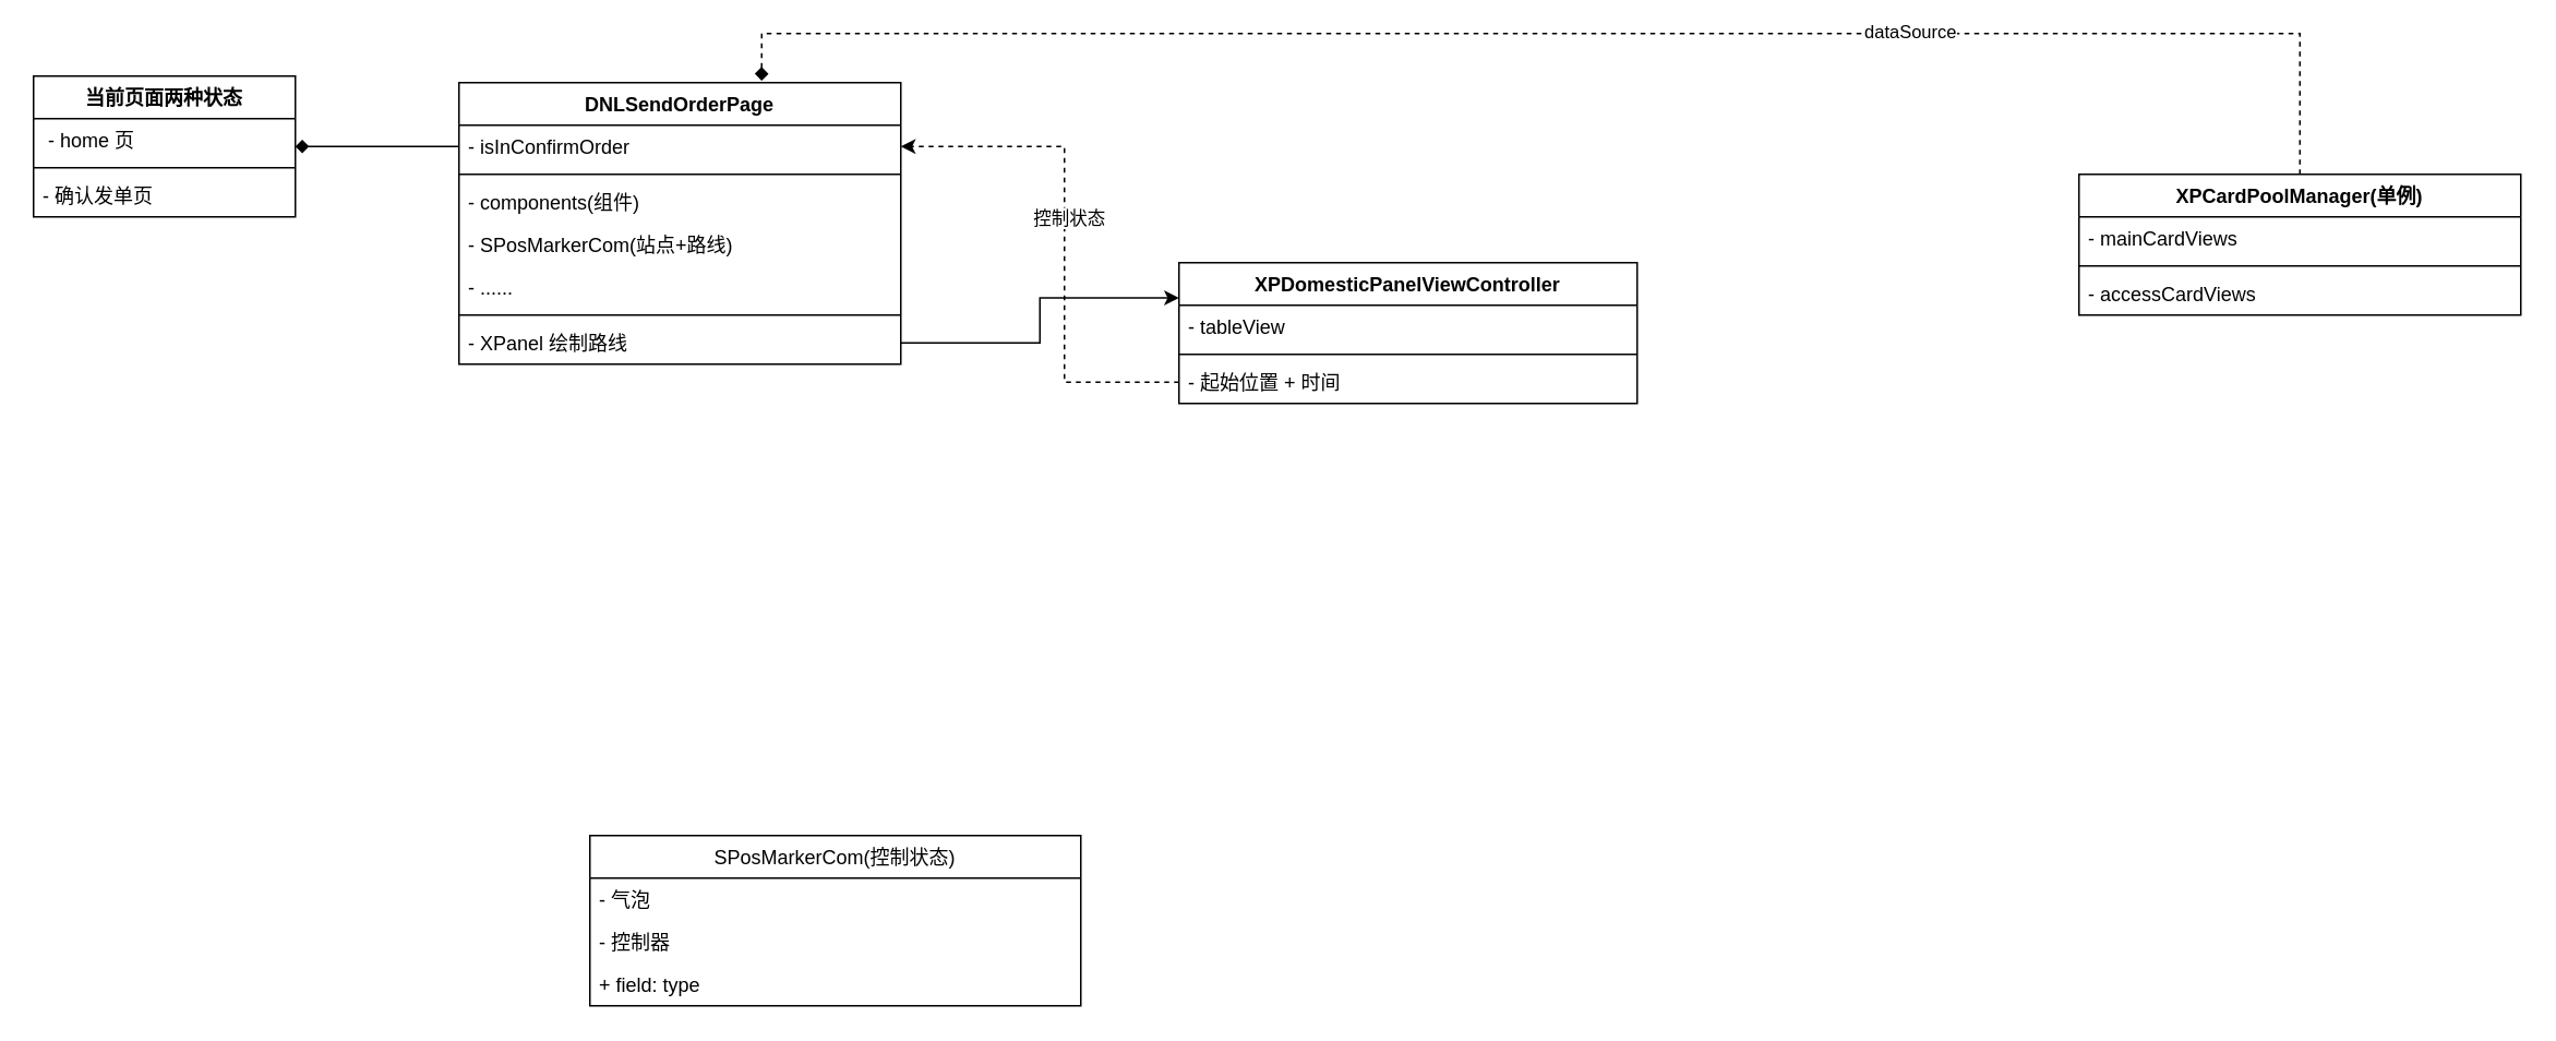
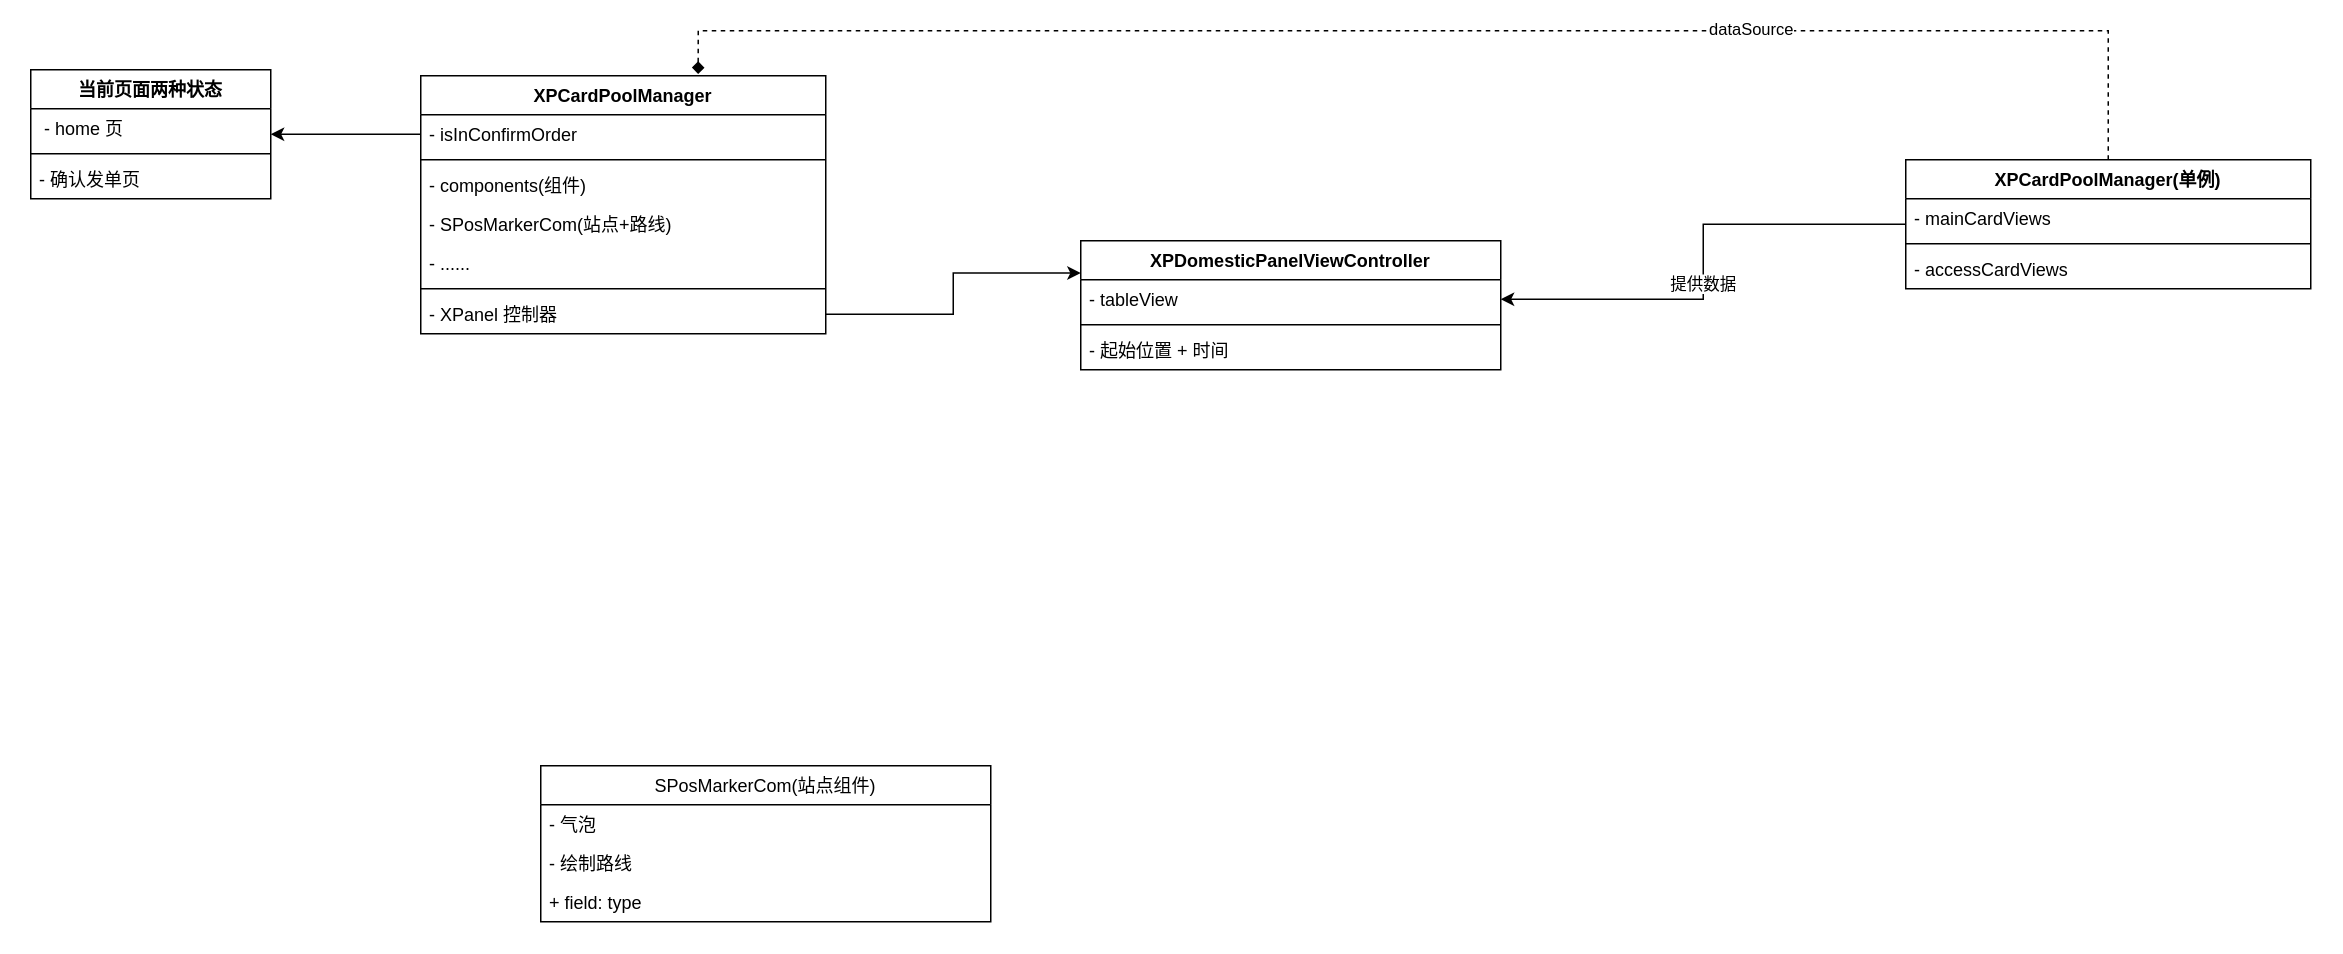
  <mxCell id="0" />
  <mxCell id="1" parent="0" />
- <mxCell id="2" value="DNLSendOrderPage" style="swimlane;fontStyle=1;align=center;verticalAlign=top;childLayout=stackLayout;horizontal=1;startSize=26;horizontalStack=0;resizeParent=1;resizeParentMax=0;resizeLast=0;collapsible=1;marginBottom=0;" vertex="1" parent="1"><mxGeometry x="280" y="50" width="270" height="172" as="geometry" /></mxCell>
+ <mxCell id="2" value="XPCardPoolManager" style="swimlane;fontStyle=1;align=center;verticalAlign=top;childLayout=stackLayout;horizontal=1;startSize=26;horizontalStack=0;resizeParent=1;resizeParentMax=0;resizeLast=0;collapsible=1;marginBottom=0;" vertex="1" parent="1"><mxGeometry x="280" y="50" width="270" height="172" as="geometry" /></mxCell>
  <mxCell id="3" value="- isInConfirmOrder" style="text;strokeColor=none;fillColor=none;align=left;verticalAlign=top;spacingLeft=4;spacingRight=4;overflow=hidden;rotatable=0;points=[[0,0.5],[1,0.5]];portConstraint=eastwest;" vertex="1" parent="2"><mxGeometry y="26" width="270" height="26" as="geometry" /></mxCell>
  <mxCell id="4" value="" style="line;strokeWidth=1;fillColor=none;align=left;verticalAlign=middle;spacingTop=-1;spacingLeft=3;spacingRight=3;rotatable=0;labelPosition=right;points=[];portConstraint=eastwest;" vertex="1" parent="2"><mxGeometry y="52" width="270" height="8" as="geometry" /></mxCell>
  <mxCell id="5" value="- components(组件)" style="text;strokeColor=none;fillColor=none;align=left;verticalAlign=top;spacingLeft=4;spacingRight=4;overflow=hidden;rotatable=0;points=[[0,0.5],[1,0.5]];portConstraint=eastwest;" vertex="1" parent="2"><mxGeometry y="60" width="270" height="26" as="geometry" /></mxCell>
  <mxCell id="6" value="- SPosMarkerCom(站点+路线)" style="text;strokeColor=none;fillColor=none;align=left;verticalAlign=top;spacingLeft=4;spacingRight=4;overflow=hidden;rotatable=0;points=[[0,0.5],[1,0.5]];portConstraint=eastwest;" vertex="1" parent="2"><mxGeometry y="86" width="270" height="26" as="geometry" /></mxCell>
  <mxCell id="7" value="- ......" style="text;strokeColor=none;fillColor=none;align=left;verticalAlign=top;spacingLeft=4;spacingRight=4;overflow=hidden;rotatable=0;points=[[0,0.5],[1,0.5]];portConstraint=eastwest;" vertex="1" parent="2"><mxGeometry y="112" width="270" height="26" as="geometry" /></mxCell>
  <mxCell id="8" value="" style="line;strokeWidth=1;fillColor=none;align=left;verticalAlign=middle;spacingTop=-1;spacingLeft=3;spacingRight=3;rotatable=0;labelPosition=right;points=[];portConstraint=eastwest;" vertex="1" parent="2"><mxGeometry y="138" width="270" height="8" as="geometry" /></mxCell>
- <mxCell id="9" value="- XPanel 绘制路线" style="text;strokeColor=none;fillColor=none;align=left;verticalAlign=top;spacingLeft=4;spacingRight=4;overflow=hidden;rotatable=0;points=[[0,0.5],[1,0.5]];portConstraint=eastwest;" vertex="1" parent="2"><mxGeometry y="146" width="270" height="26" as="geometry" /></mxCell>
+ <mxCell id="9" value="- XPanel 控制器" style="text;strokeColor=none;fillColor=none;align=left;verticalAlign=top;spacingLeft=4;spacingRight=4;overflow=hidden;rotatable=0;points=[[0,0.5],[1,0.5]];portConstraint=eastwest;" vertex="1" parent="2"><mxGeometry y="146" width="270" height="26" as="geometry" /></mxCell>
  <mxCell id="10" value="当前页面两种状态" style="swimlane;fontStyle=1;align=center;verticalAlign=top;childLayout=stackLayout;horizontal=1;startSize=26;horizontalStack=0;resizeParent=1;resizeParentMax=0;resizeLast=0;collapsible=1;marginBottom=0;" vertex="1" parent="1"><mxGeometry x="20" y="46" width="160" height="86" as="geometry" /></mxCell>
  <mxCell id="11" value=" - home 页" style="text;strokeColor=none;fillColor=none;align=left;verticalAlign=top;spacingLeft=4;spacingRight=4;overflow=hidden;rotatable=0;points=[[0,0.5],[1,0.5]];portConstraint=eastwest;" vertex="1" parent="10"><mxGeometry y="26" width="160" height="26" as="geometry" /></mxCell>
  <mxCell id="12" value="" style="line;strokeWidth=1;fillColor=none;align=left;verticalAlign=middle;spacingTop=-1;spacingLeft=3;spacingRight=3;rotatable=0;labelPosition=right;points=[];portConstraint=eastwest;" vertex="1" parent="10"><mxGeometry y="52" width="160" height="8" as="geometry" /></mxCell>
  <mxCell id="13" value="- 确认发单页" style="text;strokeColor=none;fillColor=none;align=left;verticalAlign=top;spacingLeft=4;spacingRight=4;overflow=hidden;rotatable=0;points=[[0,0.5],[1,0.5]];portConstraint=eastwest;" vertex="1" parent="10"><mxGeometry y="60" width="160" height="26" as="geometry" /></mxCell>
- <mxCell id="14" style="edgeStyle=orthogonalEdgeStyle;rounded=0;orthogonalLoop=1;jettySize=auto;html=1;exitX=0;exitY=0.5;exitDx=0;exitDy=0;endArrow=diamond;" edge="1" parent="1" source="3" target="10"><mxGeometry relative="1" as="geometry" /></mxCell>
+ <mxCell id="14" style="edgeStyle=orthogonalEdgeStyle;rounded=0;orthogonalLoop=1;jettySize=auto;html=1;exitX=0;exitY=0.5;exitDx=0;exitDy=0;" edge="1" parent="1" source="3" target="10"><mxGeometry relative="1" as="geometry" /></mxCell>
  <mxCell id="15" value="XPDomesticPanelViewController" style="swimlane;fontStyle=1;align=center;verticalAlign=top;childLayout=stackLayout;horizontal=1;startSize=26;horizontalStack=0;resizeParent=1;resizeParentMax=0;resizeLast=0;collapsible=1;marginBottom=0;" vertex="1" parent="1"><mxGeometry x="720" y="160" width="280" height="86" as="geometry" /></mxCell>
  <mxCell id="16" value="- tableView" style="text;strokeColor=none;fillColor=none;align=left;verticalAlign=top;spacingLeft=4;spacingRight=4;overflow=hidden;rotatable=0;points=[[0,0.5],[1,0.5]];portConstraint=eastwest;" vertex="1" parent="15"><mxGeometry y="26" width="280" height="26" as="geometry" /></mxCell>
  <mxCell id="17" value="" style="line;strokeWidth=1;fillColor=none;align=left;verticalAlign=middle;spacingTop=-1;spacingLeft=3;spacingRight=3;rotatable=0;labelPosition=right;points=[];portConstraint=eastwest;" vertex="1" parent="15"><mxGeometry y="52" width="280" height="8" as="geometry" /></mxCell>
  <mxCell id="18" value="- 起始位置 + 时间" style="text;strokeColor=none;fillColor=none;align=left;verticalAlign=top;spacingLeft=4;spacingRight=4;overflow=hidden;rotatable=0;points=[[0,0.5],[1,0.5]];portConstraint=eastwest;" vertex="1" parent="15"><mxGeometry y="60" width="280" height="26" as="geometry" /></mxCell>
  <mxCell id="19" style="edgeStyle=orthogonalEdgeStyle;rounded=0;orthogonalLoop=1;jettySize=auto;html=1;entryX=0;entryY=0.25;entryDx=0;entryDy=0;" edge="1" parent="1" source="9" target="15"><mxGeometry relative="1" as="geometry" /></mxCell>
+ <mxCell id="20" style="edgeStyle=orthogonalEdgeStyle;rounded=0;orthogonalLoop=1;jettySize=auto;html=1;entryX=1;entryY=0.5;entryDx=0;entryDy=0;" edge="1" parent="1" source="24" target="16"><mxGeometry relative="1" as="geometry" /></mxCell>
+ <mxCell id="21" value="提供数据" style="edgeLabel;html=1;align=center;verticalAlign=middle;resizable=0;points=[];" vertex="1" connectable="0" parent="20"><mxGeometry x="0.087" y="-1" relative="1" as="geometry"><mxPoint as="offset" /></mxGeometry></mxCell>
  <mxCell id="22" style="edgeStyle=orthogonalEdgeStyle;rounded=0;orthogonalLoop=1;jettySize=auto;html=1;entryX=0.685;entryY=-0.007;entryDx=0;entryDy=0;entryPerimeter=0;dashed=1;endArrow=diamond;" edge="1" parent="1" source="24" target="2"><mxGeometry relative="1" as="geometry"><Array as="points"><mxPoint x="1405" y="20" /><mxPoint x="465" y="20" /></Array></mxGeometry></mxCell>
  <mxCell id="23" value="dataSource" style="edgeLabel;html=1;align=center;verticalAlign=middle;resizable=0;points=[];" vertex="1" connectable="0" parent="22"><mxGeometry x="-0.384" y="-2" relative="1" as="geometry"><mxPoint as="offset" /></mxGeometry></mxCell>
  <mxCell id="24" value="XPCardPoolManager(单例)" style="swimlane;fontStyle=1;align=center;verticalAlign=top;childLayout=stackLayout;horizontal=1;startSize=26;horizontalStack=0;resizeParent=1;resizeParentMax=0;resizeLast=0;collapsible=1;marginBottom=0;" vertex="1" parent="1"><mxGeometry x="1270" y="106" width="270" height="86" as="geometry" /></mxCell>
  <mxCell id="25" value="- mainCardViews" style="text;strokeColor=none;fillColor=none;align=left;verticalAlign=top;spacingLeft=4;spacingRight=4;overflow=hidden;rotatable=0;points=[[0,0.5],[1,0.5]];portConstraint=eastwest;" vertex="1" parent="24"><mxGeometry y="26" width="270" height="26" as="geometry" /></mxCell>
  <mxCell id="26" value="" style="line;strokeWidth=1;fillColor=none;align=left;verticalAlign=middle;spacingTop=-1;spacingLeft=3;spacingRight=3;rotatable=0;labelPosition=right;points=[];portConstraint=eastwest;" vertex="1" parent="24"><mxGeometry y="52" width="270" height="8" as="geometry" /></mxCell>
  <mxCell id="27" value="- accessCardViews" style="text;strokeColor=none;fillColor=none;align=left;verticalAlign=top;spacingLeft=4;spacingRight=4;overflow=hidden;rotatable=0;points=[[0,0.5],[1,0.5]];portConstraint=eastwest;" vertex="1" parent="24"><mxGeometry y="60" width="270" height="26" as="geometry" /></mxCell>
- <mxCell id="28" style="edgeStyle=orthogonalEdgeStyle;rounded=0;orthogonalLoop=1;jettySize=auto;html=1;entryX=1;entryY=0.5;entryDx=0;entryDy=0;dashed=1;" edge="1" parent="1" source="18" target="3"><mxGeometry relative="1" as="geometry"><Array as="points"><mxPoint x="650" y="233" /><mxPoint x="650" y="89" /></Array></mxGeometry></mxCell>
- <mxCell id="29" value="控制状态" style="edgeLabel;html=1;align=center;verticalAlign=middle;resizable=0;points=[];" vertex="1" connectable="0" parent="28"><mxGeometry x="0.086" y="-2" relative="1" as="geometry"><mxPoint as="offset" /></mxGeometry></mxCell>
- <mxCell id="30" value="SPosMarkerCom(控制状态)" style="swimlane;fontStyle=0;childLayout=stackLayout;horizontal=1;startSize=26;fillColor=none;horizontalStack=0;resizeParent=1;resizeParentMax=0;resizeLast=0;collapsible=1;marginBottom=0;" vertex="1" parent="1"><mxGeometry x="360" y="510" width="300" height="104" as="geometry" /></mxCell>
+ <mxCell id="30" value="SPosMarkerCom(站点组件)" style="swimlane;fontStyle=0;childLayout=stackLayout;horizontal=1;startSize=26;fillColor=none;horizontalStack=0;resizeParent=1;resizeParentMax=0;resizeLast=0;collapsible=1;marginBottom=0;" vertex="1" parent="1"><mxGeometry x="360" y="510" width="300" height="104" as="geometry" /></mxCell>
  <mxCell id="31" value="- 气泡" style="text;strokeColor=none;fillColor=none;align=left;verticalAlign=top;spacingLeft=4;spacingRight=4;overflow=hidden;rotatable=0;points=[[0,0.5],[1,0.5]];portConstraint=eastwest;" vertex="1" parent="30"><mxGeometry y="26" width="300" height="26" as="geometry" /></mxCell>
- <mxCell id="32" value="- 控制器" style="text;strokeColor=none;fillColor=none;align=left;verticalAlign=top;spacingLeft=4;spacingRight=4;overflow=hidden;rotatable=0;points=[[0,0.5],[1,0.5]];portConstraint=eastwest;" vertex="1" parent="30"><mxGeometry y="52" width="300" height="26" as="geometry" /></mxCell>
+ <mxCell id="32" value="- 绘制路线" style="text;strokeColor=none;fillColor=none;align=left;verticalAlign=top;spacingLeft=4;spacingRight=4;overflow=hidden;rotatable=0;points=[[0,0.5],[1,0.5]];portConstraint=eastwest;" vertex="1" parent="30"><mxGeometry y="52" width="300" height="26" as="geometry" /></mxCell>
  <mxCell id="33" value="+ field: type" style="text;strokeColor=none;fillColor=none;align=left;verticalAlign=top;spacingLeft=4;spacingRight=4;overflow=hidden;rotatable=0;points=[[0,0.5],[1,0.5]];portConstraint=eastwest;" vertex="1" parent="30"><mxGeometry y="78" width="300" height="26" as="geometry" /></mxCell>
